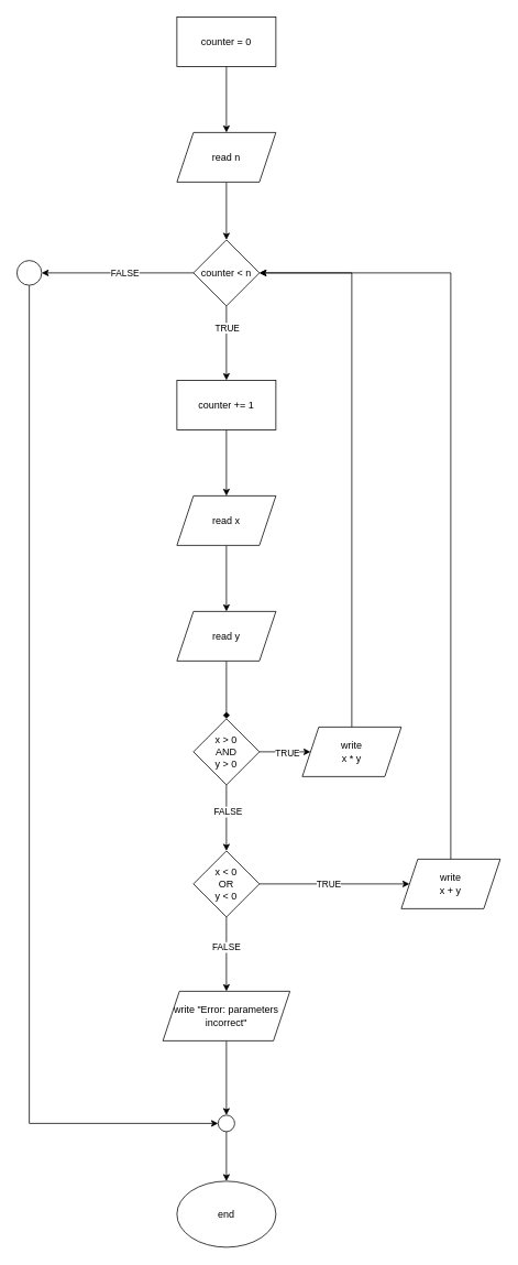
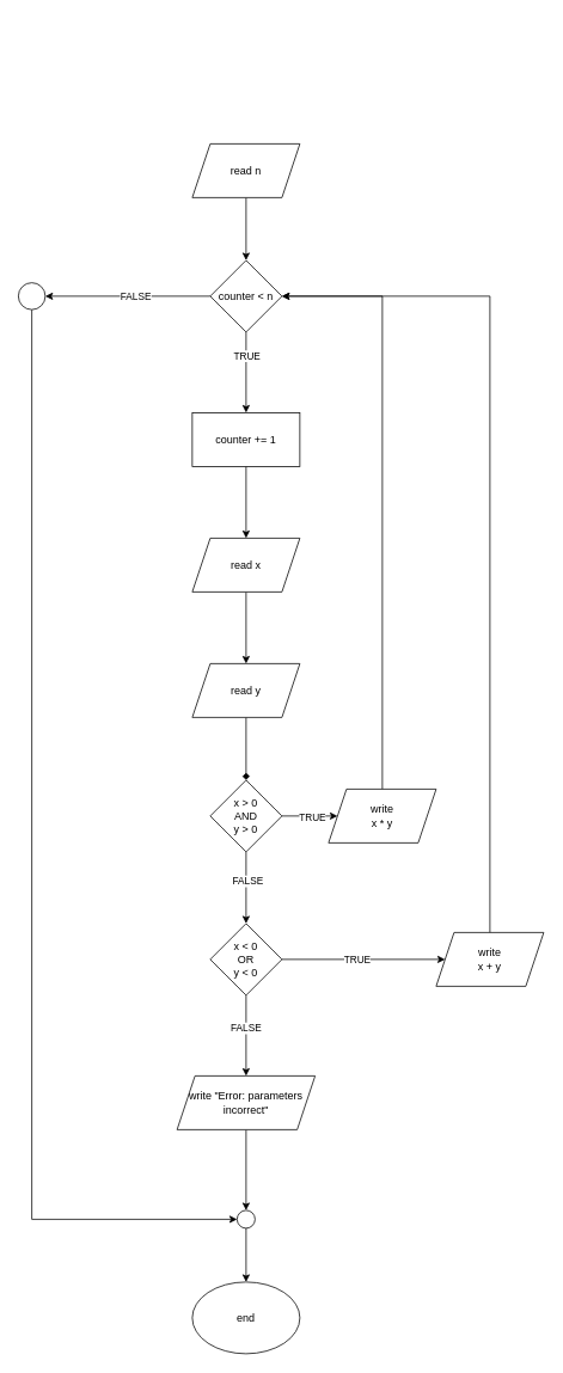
  <mxCell id="0" />
  <mxCell id="1" parent="0" />
- <mxCell id="2" value="" style="edgeStyle=orthogonalEdgeStyle;rounded=0;orthogonalLoop=1;jettySize=auto;html=1;" edge="1" parent="1" source="3" target="5"><mxGeometry relative="1" as="geometry" /></mxCell>
- <mxCell id="3" value="counter = 0" style="whiteSpace=wrap;html=1;" vertex="1" parent="1"><mxGeometry x="214" y="20" width="120" height="60" as="geometry" /></mxCell>
  <mxCell id="4" value="" style="edgeStyle=orthogonalEdgeStyle;rounded=0;orthogonalLoop=1;jettySize=auto;html=1;" edge="1" parent="1" source="5" target="10"><mxGeometry relative="1" as="geometry" /></mxCell>
  <mxCell id="5" value="read n" style="shape=parallelogram;perimeter=parallelogramPerimeter;whiteSpace=wrap;html=1;fixedSize=1;" vertex="1" parent="1"><mxGeometry x="214" y="160" width="120" height="60" as="geometry" /></mxCell>
  <mxCell id="6" value="" style="edgeStyle=orthogonalEdgeStyle;rounded=0;orthogonalLoop=1;jettySize=auto;html=1;" edge="1" parent="1" source="10" target="12"><mxGeometry relative="1" as="geometry" /></mxCell>
  <mxCell id="7" value="TRUE" style="edgeLabel;html=1;align=center;verticalAlign=middle;resizable=0;points=[];" vertex="1" connectable="0" parent="6"><mxGeometry x="-0.418" relative="1" as="geometry"><mxPoint as="offset" /></mxGeometry></mxCell>
  <mxCell id="8" style="edgeStyle=orthogonalEdgeStyle;rounded=0;orthogonalLoop=1;jettySize=auto;html=1;exitX=0;exitY=0.5;exitDx=0;exitDy=0;entryX=1;entryY=0.5;entryDx=0;entryDy=0;" edge="1" parent="1" source="10" target="36"><mxGeometry relative="1" as="geometry" /></mxCell>
  <mxCell id="9" value="FALSE" style="edgeLabel;html=1;align=center;verticalAlign=middle;resizable=0;points=[];" vertex="1" connectable="0" parent="8"><mxGeometry x="-0.085" y="-1" relative="1" as="geometry"><mxPoint as="offset" /></mxGeometry></mxCell>
  <mxCell id="10" value="counter &amp;lt; n" style="rhombus;whiteSpace=wrap;html=1;" vertex="1" parent="1"><mxGeometry x="234" y="290" width="80" height="80" as="geometry" /></mxCell>
  <mxCell id="11" value="" style="edgeStyle=orthogonalEdgeStyle;rounded=0;orthogonalLoop=1;jettySize=auto;html=1;" edge="1" parent="1" source="12" target="14"><mxGeometry relative="1" as="geometry" /></mxCell>
  <mxCell id="12" value="counter += 1" style="whiteSpace=wrap;html=1;" vertex="1" parent="1"><mxGeometry x="214" y="460" width="120" height="60" as="geometry" /></mxCell>
  <mxCell id="13" value="" style="edgeStyle=orthogonalEdgeStyle;rounded=0;orthogonalLoop=1;jettySize=auto;html=1;" edge="1" parent="1" source="14" target="16"><mxGeometry relative="1" as="geometry" /></mxCell>
  <mxCell id="14" value="read x" style="shape=parallelogram;perimeter=parallelogramPerimeter;whiteSpace=wrap;html=1;fixedSize=1;" vertex="1" parent="1"><mxGeometry x="214" y="600" width="120" height="60" as="geometry" /></mxCell>
  <mxCell id="15" value="" style="edgeStyle=orthogonalEdgeStyle;rounded=0;orthogonalLoop=1;jettySize=auto;html=1;endArrow=diamond;" edge="1" parent="1" source="16" target="21"><mxGeometry relative="1" as="geometry" /></mxCell>
  <mxCell id="16" value="read y" style="shape=parallelogram;perimeter=parallelogramPerimeter;whiteSpace=wrap;html=1;fixedSize=1;" vertex="1" parent="1"><mxGeometry x="214" y="740" width="120" height="60" as="geometry" /></mxCell>
  <mxCell id="17" value="" style="edgeStyle=orthogonalEdgeStyle;rounded=0;orthogonalLoop=1;jettySize=auto;html=1;" edge="1" parent="1" source="21" target="26"><mxGeometry relative="1" as="geometry" /></mxCell>
  <mxCell id="18" value="FALSE" style="edgeLabel;html=1;align=center;verticalAlign=middle;resizable=0;points=[];" vertex="1" connectable="0" parent="17"><mxGeometry x="-0.195" y="1" relative="1" as="geometry"><mxPoint as="offset" /></mxGeometry></mxCell>
  <mxCell id="19" value="" style="edgeStyle=orthogonalEdgeStyle;rounded=0;orthogonalLoop=1;jettySize=auto;html=1;" edge="1" parent="1" source="21" target="32"><mxGeometry relative="1" as="geometry" /></mxCell>
  <mxCell id="20" value="TRUE" style="edgeLabel;html=1;align=center;verticalAlign=middle;resizable=0;points=[];" vertex="1" connectable="0" parent="19"><mxGeometry x="0.06" y="-1" relative="1" as="geometry"><mxPoint as="offset" /></mxGeometry></mxCell>
  <mxCell id="21" value="x &amp;gt; 0&lt;div&gt;AND&lt;/div&gt;&lt;div&gt;y &amp;gt; 0&lt;/div&gt;" style="rhombus;whiteSpace=wrap;html=1;" vertex="1" parent="1"><mxGeometry x="234" y="870" width="80" height="80" as="geometry" /></mxCell>
  <mxCell id="22" value="" style="edgeStyle=orthogonalEdgeStyle;rounded=0;orthogonalLoop=1;jettySize=auto;html=1;" edge="1" parent="1" source="26" target="28"><mxGeometry relative="1" as="geometry" /></mxCell>
  <mxCell id="23" value="FALSE" style="edgeLabel;html=1;align=center;verticalAlign=middle;resizable=0;points=[];" vertex="1" connectable="0" parent="22"><mxGeometry x="-0.196" y="-1" relative="1" as="geometry"><mxPoint as="offset" /></mxGeometry></mxCell>
  <mxCell id="24" value="" style="edgeStyle=orthogonalEdgeStyle;rounded=0;orthogonalLoop=1;jettySize=auto;html=1;" edge="1" parent="1" source="26" target="30"><mxGeometry relative="1" as="geometry" /></mxCell>
  <mxCell id="25" value="TRUE" style="edgeLabel;html=1;align=center;verticalAlign=middle;resizable=0;points=[];" vertex="1" connectable="0" parent="24"><mxGeometry x="-0.091" relative="1" as="geometry"><mxPoint as="offset" /></mxGeometry></mxCell>
  <mxCell id="26" value="x &amp;lt; 0&lt;div&gt;OR&lt;/div&gt;&lt;div&gt;y &amp;lt; 0&lt;/div&gt;" style="rhombus;whiteSpace=wrap;html=1;" vertex="1" parent="1"><mxGeometry x="234" y="1030" width="80" height="80" as="geometry" /></mxCell>
  <mxCell id="27" style="edgeStyle=orthogonalEdgeStyle;rounded=0;orthogonalLoop=1;jettySize=auto;html=1;exitX=0.5;exitY=1;exitDx=0;exitDy=0;entryX=0.5;entryY=0;entryDx=0;entryDy=0;" edge="1" parent="1" source="28" target="34"><mxGeometry relative="1" as="geometry" /></mxCell>
  <mxCell id="28" value="write &quot;Error: parameters incorrect&quot;" style="shape=parallelogram;perimeter=parallelogramPerimeter;whiteSpace=wrap;html=1;fixedSize=1;" vertex="1" parent="1"><mxGeometry x="197" y="1200" width="154" height="60" as="geometry" /></mxCell>
  <mxCell id="29" style="edgeStyle=orthogonalEdgeStyle;rounded=0;orthogonalLoop=1;jettySize=auto;html=1;exitX=0.5;exitY=0;exitDx=0;exitDy=0;entryX=1;entryY=0.5;entryDx=0;entryDy=0;" edge="1" parent="1" source="30" target="10"><mxGeometry relative="1" as="geometry" /></mxCell>
  <mxCell id="30" value="write&lt;div&gt;x + y&lt;/div&gt;" style="shape=parallelogram;perimeter=parallelogramPerimeter;whiteSpace=wrap;html=1;fixedSize=1;" vertex="1" parent="1"><mxGeometry x="486" y="1040" width="120" height="60" as="geometry" /></mxCell>
  <mxCell id="31" style="edgeStyle=orthogonalEdgeStyle;rounded=0;orthogonalLoop=1;jettySize=auto;html=1;exitX=0.5;exitY=0;exitDx=0;exitDy=0;entryX=1;entryY=0.5;entryDx=0;entryDy=0;" edge="1" parent="1" source="32" target="10"><mxGeometry relative="1" as="geometry" /></mxCell>
  <mxCell id="32" value="write&lt;div&gt;x * y&lt;/div&gt;" style="shape=parallelogram;perimeter=parallelogramPerimeter;whiteSpace=wrap;html=1;fixedSize=1;" vertex="1" parent="1"><mxGeometry x="366" y="880" width="120" height="60" as="geometry" /></mxCell>
  <mxCell id="33" style="edgeStyle=orthogonalEdgeStyle;rounded=0;orthogonalLoop=1;jettySize=auto;html=1;exitX=0.5;exitY=1;exitDx=0;exitDy=0;entryX=0.5;entryY=0;entryDx=0;entryDy=0;" edge="1" parent="1" source="34" target="37"><mxGeometry relative="1" as="geometry" /></mxCell>
  <mxCell id="34" value="" style="ellipse;whiteSpace=wrap;html=1;aspect=fixed;" vertex="1" parent="1"><mxGeometry x="264" y="1350" width="20" height="20" as="geometry" /></mxCell>
  <mxCell id="35" style="edgeStyle=orthogonalEdgeStyle;rounded=0;orthogonalLoop=1;jettySize=auto;html=1;exitX=0.5;exitY=1;exitDx=0;exitDy=0;entryX=0;entryY=0.5;entryDx=0;entryDy=0;" edge="1" parent="1" source="36" target="34"><mxGeometry relative="1" as="geometry" /></mxCell>
  <mxCell id="36" value="" style="ellipse;whiteSpace=wrap;html=1;aspect=fixed;" vertex="1" parent="1"><mxGeometry x="20" y="315" width="30" height="30" as="geometry" /></mxCell>
  <mxCell id="37" value="end" style="ellipse;whiteSpace=wrap;html=1;" vertex="1" parent="1"><mxGeometry x="214" y="1430" width="120" height="80" as="geometry" /></mxCell>
